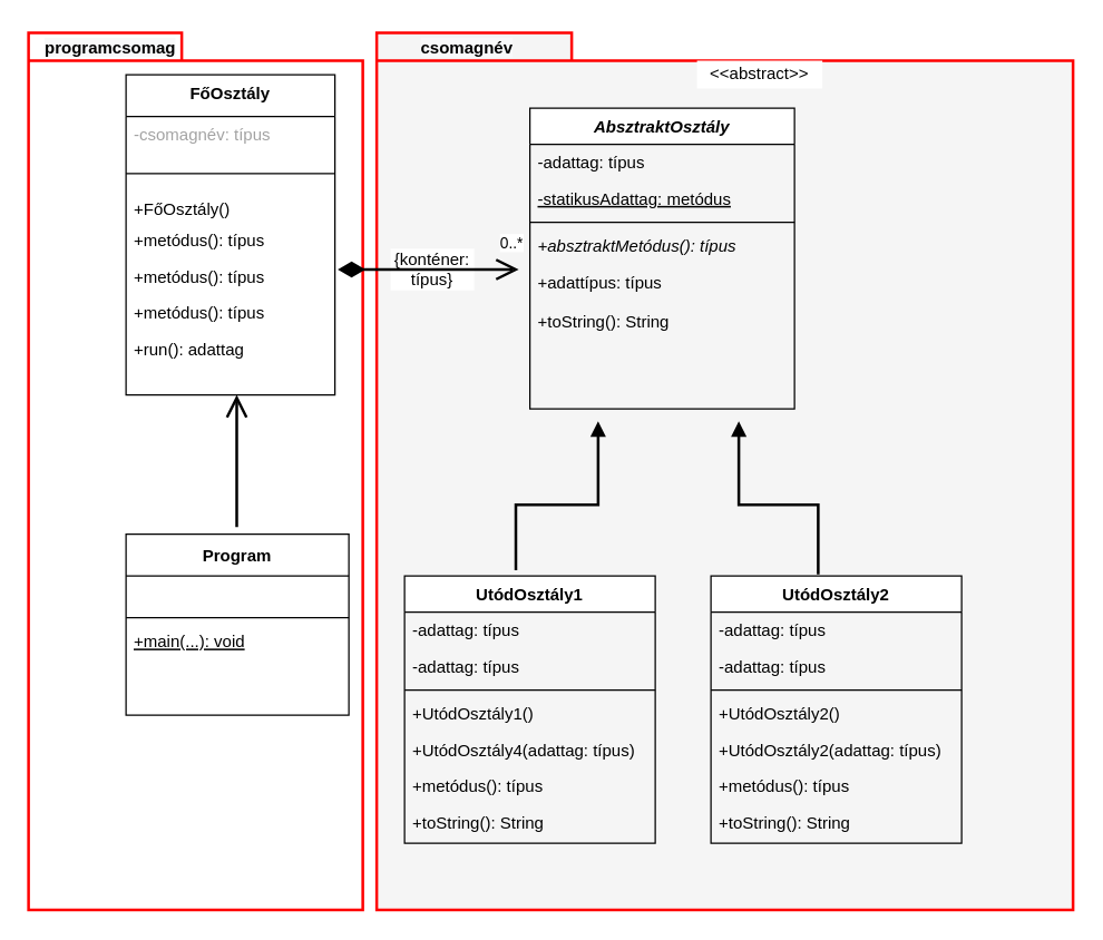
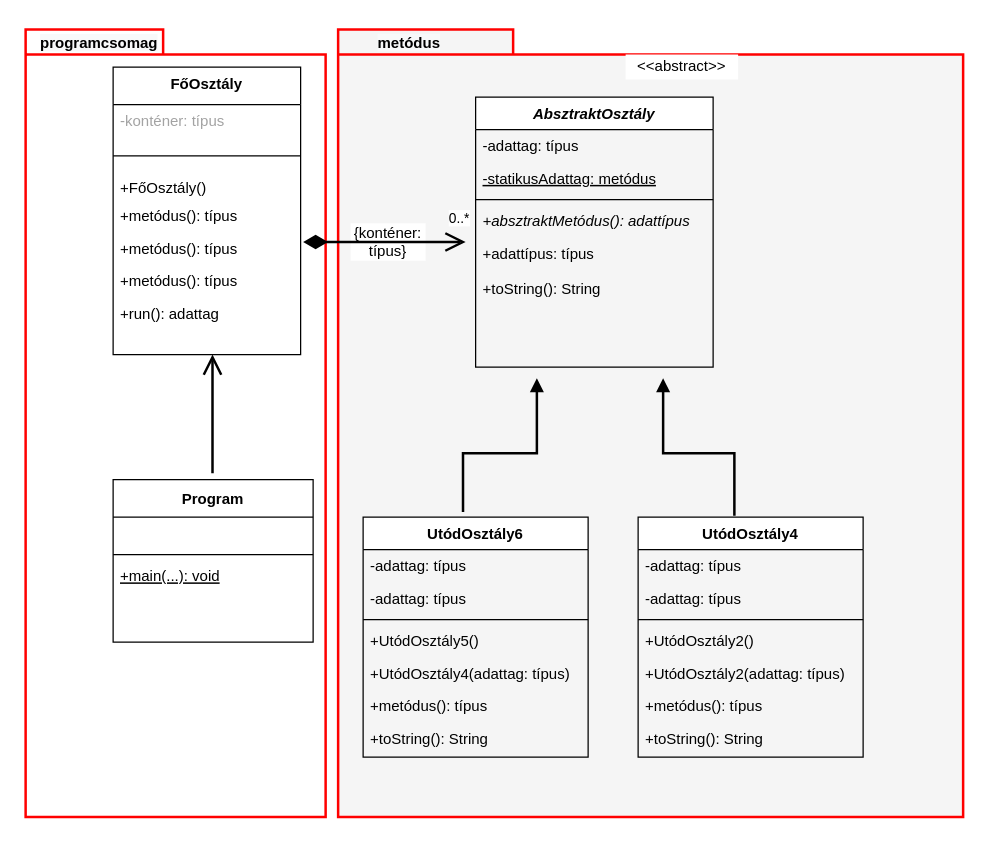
  <mxCell id="0" />
  <mxCell id="1" parent="0" />
  <mxCell id="2" value="" style="shape=folder;fontStyle=1;spacingTop=10;tabWidth=140;tabHeight=20;tabPosition=left;html=1;strokeWidth=2;fillColor=#f5f5f5;strokeColor=#FF0000;fontColor=#333333;" vertex="1" parent="1"><mxGeometry x="270" y="23" width="500" height="630" as="geometry" /></mxCell>
- <mxCell id="3" value="UtódOsztály1" style="swimlane;fontStyle=1;align=center;verticalAlign=top;childLayout=stackLayout;horizontal=1;startSize=26;horizontalStack=0;resizeParent=1;resizeLast=0;collapsible=1;marginBottom=0;rounded=0;shadow=0;strokeWidth=1;" parent="1" vertex="1"><mxGeometry x="290" y="413" width="180" height="192" as="geometry"><mxRectangle x="340" y="380" width="170" height="26" as="alternateBounds" /></mxGeometry></mxCell>
+ <mxCell id="3" value="UtódOsztály6" style="swimlane;fontStyle=1;align=center;verticalAlign=top;childLayout=stackLayout;horizontal=1;startSize=26;horizontalStack=0;resizeParent=1;resizeLast=0;collapsible=1;marginBottom=0;rounded=0;shadow=0;strokeWidth=1;" parent="1" vertex="1"><mxGeometry x="290" y="413" width="180" height="192" as="geometry"><mxRectangle x="340" y="380" width="170" height="26" as="alternateBounds" /></mxGeometry></mxCell>
  <mxCell id="4" value="-adattag: típus" style="text;align=left;verticalAlign=top;spacingLeft=4;spacingRight=4;overflow=hidden;rotatable=0;points=[[0,0.5],[1,0.5]];portConstraint=eastwest;" parent="3" vertex="1"><mxGeometry y="26" width="180" height="26" as="geometry" /></mxCell>
  <mxCell id="5" value="-adattag: típus" style="text;align=left;verticalAlign=top;spacingLeft=4;spacingRight=4;overflow=hidden;rotatable=0;points=[[0,0.5],[1,0.5]];portConstraint=eastwest;" vertex="1" parent="3"><mxGeometry y="52" width="180" height="26" as="geometry" /></mxCell>
  <mxCell id="6" value="" style="line;html=1;strokeWidth=1;align=left;verticalAlign=middle;spacingTop=-1;spacingLeft=3;spacingRight=3;rotatable=0;labelPosition=right;points=[];portConstraint=eastwest;" parent="3" vertex="1"><mxGeometry y="78" width="180" height="8" as="geometry" /></mxCell>
- <mxCell id="7" value="+UtódOsztály1()" style="text;align=left;verticalAlign=top;spacingLeft=4;spacingRight=4;overflow=hidden;rotatable=0;points=[[0,0.5],[1,0.5]];portConstraint=eastwest;" vertex="1" parent="3"><mxGeometry y="86" width="180" height="26" as="geometry" /></mxCell>
+ <mxCell id="7" value="+UtódOsztály5()" style="text;align=left;verticalAlign=top;spacingLeft=4;spacingRight=4;overflow=hidden;rotatable=0;points=[[0,0.5],[1,0.5]];portConstraint=eastwest;" vertex="1" parent="3"><mxGeometry y="86" width="180" height="26" as="geometry" /></mxCell>
  <mxCell id="8" value="+UtódOsztály4(adattag: típus)" style="text;align=left;verticalAlign=top;spacingLeft=4;spacingRight=4;overflow=hidden;rotatable=0;points=[[0,0.5],[1,0.5]];portConstraint=eastwest;" vertex="1" parent="3"><mxGeometry y="112" width="180" height="26" as="geometry" /></mxCell>
  <mxCell id="9" value="+metódus(): típus" style="text;align=left;verticalAlign=top;spacingLeft=4;spacingRight=4;overflow=hidden;rotatable=0;points=[[0,0.5],[1,0.5]];portConstraint=eastwest;" vertex="1" parent="3"><mxGeometry y="138" width="180" height="26" as="geometry" /></mxCell>
  <mxCell id="10" value="+toString(): String" style="text;align=left;verticalAlign=top;spacingLeft=4;spacingRight=4;overflow=hidden;rotatable=0;points=[[0,0.5],[1,0.5]];portConstraint=eastwest;" vertex="1" parent="3"><mxGeometry y="164" width="180" height="28" as="geometry" /></mxCell>
  <mxCell id="11" value="AbsztraktOsztály" style="swimlane;fontStyle=3;align=center;verticalAlign=top;childLayout=stackLayout;horizontal=1;startSize=26;horizontalStack=0;resizeParent=1;resizeLast=0;collapsible=1;marginBottom=0;rounded=0;shadow=0;strokeWidth=1;" parent="1" vertex="1"><mxGeometry x="380" y="77" width="190" height="216" as="geometry"><mxRectangle x="550" y="140" width="160" height="26" as="alternateBounds" /></mxGeometry></mxCell>
  <mxCell id="12" value="-adattag: típus" style="text;align=left;verticalAlign=top;spacingLeft=4;spacingRight=4;overflow=hidden;rotatable=0;points=[[0,0.5],[1,0.5]];portConstraint=eastwest;" parent="11" vertex="1"><mxGeometry y="26" width="190" height="26" as="geometry" /></mxCell>
  <mxCell id="13" value="-statikusAdattag: metódus" style="text;align=left;verticalAlign=top;spacingLeft=4;spacingRight=4;overflow=hidden;rotatable=0;points=[[0,0.5],[1,0.5]];portConstraint=eastwest;fontStyle=4" vertex="1" parent="11"><mxGeometry y="52" width="190" height="26" as="geometry" /></mxCell>
  <mxCell id="14" value="" style="line;html=1;strokeWidth=1;align=left;verticalAlign=middle;spacingTop=-1;spacingLeft=3;spacingRight=3;rotatable=0;labelPosition=right;points=[];portConstraint=eastwest;" parent="11" vertex="1"><mxGeometry y="78" width="190" height="8" as="geometry" /></mxCell>
- <mxCell id="15" value="+absztraktMetódus(): típus" style="text;align=left;verticalAlign=top;spacingLeft=4;spacingRight=4;overflow=hidden;rotatable=0;points=[[0,0.5],[1,0.5]];portConstraint=eastwest;fontStyle=2" parent="11" vertex="1"><mxGeometry y="86" width="190" height="26" as="geometry" /></mxCell>
+ <mxCell id="15" value="+absztraktMetódus(): adattípus" style="text;align=left;verticalAlign=top;spacingLeft=4;spacingRight=4;overflow=hidden;rotatable=0;points=[[0,0.5],[1,0.5]];portConstraint=eastwest;fontStyle=2" parent="11" vertex="1"><mxGeometry y="86" width="190" height="26" as="geometry" /></mxCell>
  <mxCell id="16" value="+adattípus: típus" style="text;align=left;verticalAlign=top;spacingLeft=4;spacingRight=4;overflow=hidden;rotatable=0;points=[[0,0.5],[1,0.5]];portConstraint=eastwest;" parent="11" vertex="1"><mxGeometry y="112" width="190" height="28" as="geometry" /></mxCell>
  <mxCell id="17" value="+toString(): String" style="text;align=left;verticalAlign=top;spacingLeft=4;spacingRight=4;overflow=hidden;rotatable=0;points=[[0,0.5],[1,0.5]];portConstraint=eastwest;" vertex="1" parent="11"><mxGeometry y="140" width="190" height="28" as="geometry" /></mxCell>
  <mxCell id="18" value="&amp;lt;&amp;lt;abstract&amp;gt;&amp;gt;" style="rounded=0;whiteSpace=wrap;html=1;fontColor=#000000;strokeWidth=0;fillColor=default;gradientColor=none;strokeColor=none;" vertex="1" parent="1"><mxGeometry x="500" y="43" width="90" height="20" as="geometry" /></mxCell>
  <mxCell id="19" value="{konténer: típus}" style="rounded=0;whiteSpace=wrap;html=1;fontColor=#000000;strokeWidth=0;fillColor=default;gradientColor=none;strokeColor=none;" vertex="1" parent="1"><mxGeometry x="280" y="178" width="60" height="30" as="geometry" /></mxCell>
- <mxCell id="20" value="UtódOsztály2" style="swimlane;fontStyle=1;align=center;verticalAlign=top;childLayout=stackLayout;horizontal=1;startSize=26;horizontalStack=0;resizeParent=1;resizeLast=0;collapsible=1;marginBottom=0;rounded=0;shadow=0;strokeWidth=1;" vertex="1" parent="1"><mxGeometry x="510" y="413" width="180" height="192" as="geometry"><mxRectangle x="340" y="380" width="170" height="26" as="alternateBounds" /></mxGeometry></mxCell>
+ <mxCell id="20" value="UtódOsztály4" style="swimlane;fontStyle=1;align=center;verticalAlign=top;childLayout=stackLayout;horizontal=1;startSize=26;horizontalStack=0;resizeParent=1;resizeLast=0;collapsible=1;marginBottom=0;rounded=0;shadow=0;strokeWidth=1;" vertex="1" parent="1"><mxGeometry x="510" y="413" width="180" height="192" as="geometry"><mxRectangle x="340" y="380" width="170" height="26" as="alternateBounds" /></mxGeometry></mxCell>
  <mxCell id="21" value="-adattag: típus" style="text;align=left;verticalAlign=top;spacingLeft=4;spacingRight=4;overflow=hidden;rotatable=0;points=[[0,0.5],[1,0.5]];portConstraint=eastwest;" vertex="1" parent="20"><mxGeometry y="26" width="180" height="26" as="geometry" /></mxCell>
  <mxCell id="22" value="-adattag: típus" style="text;align=left;verticalAlign=top;spacingLeft=4;spacingRight=4;overflow=hidden;rotatable=0;points=[[0,0.5],[1,0.5]];portConstraint=eastwest;" vertex="1" parent="20"><mxGeometry y="52" width="180" height="26" as="geometry" /></mxCell>
  <mxCell id="23" value="" style="line;html=1;strokeWidth=1;align=left;verticalAlign=middle;spacingTop=-1;spacingLeft=3;spacingRight=3;rotatable=0;labelPosition=right;points=[];portConstraint=eastwest;" vertex="1" parent="20"><mxGeometry y="78" width="180" height="8" as="geometry" /></mxCell>
  <mxCell id="24" value="+UtódOsztály2()" style="text;align=left;verticalAlign=top;spacingLeft=4;spacingRight=4;overflow=hidden;rotatable=0;points=[[0,0.5],[1,0.5]];portConstraint=eastwest;" vertex="1" parent="20"><mxGeometry y="86" width="180" height="26" as="geometry" /></mxCell>
  <mxCell id="25" value="+UtódOsztály2(adattag: típus)" style="text;align=left;verticalAlign=top;spacingLeft=4;spacingRight=4;overflow=hidden;rotatable=0;points=[[0,0.5],[1,0.5]];portConstraint=eastwest;" vertex="1" parent="20"><mxGeometry y="112" width="180" height="26" as="geometry" /></mxCell>
  <mxCell id="26" value="+metódus(): típus" style="text;align=left;verticalAlign=top;spacingLeft=4;spacingRight=4;overflow=hidden;rotatable=0;points=[[0,0.5],[1,0.5]];portConstraint=eastwest;" vertex="1" parent="20"><mxGeometry y="138" width="180" height="26" as="geometry" /></mxCell>
  <mxCell id="27" value="+toString(): String" style="text;align=left;verticalAlign=top;spacingLeft=4;spacingRight=4;overflow=hidden;rotatable=0;points=[[0,0.5],[1,0.5]];portConstraint=eastwest;" vertex="1" parent="20"><mxGeometry y="164" width="180" height="28" as="geometry" /></mxCell>
  <mxCell id="28" value="" style="endArrow=block;endFill=1;html=1;edgeStyle=orthogonalEdgeStyle;align=left;verticalAlign=top;rounded=0;fontColor=#A3A3A3;exitX=0.444;exitY=-0.016;exitDx=0;exitDy=0;exitPerimeter=0;strokeWidth=2;" edge="1" parent="1"><mxGeometry x="-1" relative="1" as="geometry"><mxPoint x="369.92" y="408.928" as="sourcePoint" /><mxPoint x="429" y="302" as="targetPoint" /><Array as="points"><mxPoint x="370" y="362" /><mxPoint x="429" y="362" /></Array></mxGeometry></mxCell>
  <mxCell id="29" value="" style="endArrow=block;endFill=1;html=1;edgeStyle=orthogonalEdgeStyle;align=left;verticalAlign=top;rounded=0;fontColor=#A3A3A3;strokeWidth=2;" edge="1" parent="1"><mxGeometry x="-1" relative="1" as="geometry"><mxPoint x="587" y="412" as="sourcePoint" /><mxPoint x="530" y="302" as="targetPoint" /><Array as="points"><mxPoint x="587" y="362" /><mxPoint x="530" y="362" /></Array></mxGeometry></mxCell>
- <mxCell id="30" value="&lt;span style=&quot;color: rgb(0 , 0 , 0) ; font-family: &amp;#34;helvetica&amp;#34; ; font-size: 12px ; font-style: normal ; font-weight: 700 ; letter-spacing: normal ; text-align: center ; text-indent: 0px ; text-transform: none ; word-spacing: 0px ; background-color: rgb(248 , 249 , 250) ; display: inline ; float: none&quot;&gt;csomagnév&lt;/span&gt;" style="text;whiteSpace=wrap;html=1;fontColor=#A3A3A3;" vertex="1" parent="1"><mxGeometry x="300" y="20" width="70" height="30" as="geometry" /></mxCell>
+ <mxCell id="30" value="&lt;span style=&quot;color: rgb(0 , 0 , 0) ; font-family: &amp;#34;helvetica&amp;#34; ; font-size: 12px ; font-style: normal ; font-weight: 700 ; letter-spacing: normal ; text-align: center ; text-indent: 0px ; text-transform: none ; word-spacing: 0px ; background-color: rgb(248 , 249 , 250) ; display: inline ; float: none&quot;&gt;metódus&lt;/span&gt;" style="text;whiteSpace=wrap;html=1;fontColor=#A3A3A3;" vertex="1" parent="1"><mxGeometry x="300" y="20" width="70" height="30" as="geometry" /></mxCell>
  <mxCell id="31" value="" style="shape=folder;fontStyle=1;spacingTop=10;tabWidth=110;tabHeight=20;tabPosition=left;html=1;fontColor=#A3A3A3;strokeColor=#FF0000;strokeWidth=2;fillColor=default;gradientColor=none;" vertex="1" parent="1"><mxGeometry x="20" y="23" width="240" height="630" as="geometry" /></mxCell>
  <mxCell id="32" value="FőOsztály" style="swimlane;fontStyle=1;align=center;verticalAlign=top;childLayout=stackLayout;horizontal=1;startSize=30;horizontalStack=0;resizeParent=1;resizeLast=0;collapsible=1;marginBottom=0;rounded=0;shadow=0;strokeWidth=1;" parent="1" vertex="1"><mxGeometry x="90" y="53" width="150" height="230" as="geometry"><mxRectangle x="230" y="140" width="160" height="26" as="alternateBounds" /></mxGeometry></mxCell>
- <mxCell id="33" value="-csomagnév: típus" style="text;align=left;verticalAlign=top;spacingLeft=4;spacingRight=4;overflow=hidden;rotatable=0;points=[[0,0.5],[1,0.5]];portConstraint=eastwest;fontColor=#A3A3A3;" vertex="1" parent="32"><mxGeometry y="30" width="150" height="26" as="geometry" /></mxCell>
+ <mxCell id="33" value="-konténer: típus" style="text;align=left;verticalAlign=top;spacingLeft=4;spacingRight=4;overflow=hidden;rotatable=0;points=[[0,0.5],[1,0.5]];portConstraint=eastwest;fontColor=#A3A3A3;" vertex="1" parent="32"><mxGeometry y="30" width="150" height="26" as="geometry" /></mxCell>
  <mxCell id="34" value="" style="line;html=1;strokeWidth=1;align=left;verticalAlign=middle;spacingTop=-1;spacingLeft=3;spacingRight=3;rotatable=0;labelPosition=right;points=[];portConstraint=eastwest;" vertex="1" parent="32"><mxGeometry y="56" width="150" height="30" as="geometry" /></mxCell>
  <mxCell id="35" value="+FőOsztály()" style="text;align=left;verticalAlign=middle;spacingLeft=4;spacingRight=4;overflow=hidden;rotatable=0;points=[[0,0.5],[1,0.5]];portConstraint=eastwest;fontStyle=0" vertex="1" parent="32"><mxGeometry y="86" width="150" height="20" as="geometry" /></mxCell>
  <mxCell id="36" value="+metódus(): típus" style="text;align=left;verticalAlign=top;spacingLeft=4;spacingRight=4;overflow=hidden;rotatable=0;points=[[0,0.5],[1,0.5]];portConstraint=eastwest;" vertex="1" parent="32"><mxGeometry y="106" width="150" height="26" as="geometry" /></mxCell>
  <mxCell id="37" value="+metódus(): típus" style="text;align=left;verticalAlign=top;spacingLeft=4;spacingRight=4;overflow=hidden;rotatable=0;points=[[0,0.5],[1,0.5]];portConstraint=eastwest;" vertex="1" parent="32"><mxGeometry y="132" width="150" height="26" as="geometry" /></mxCell>
  <mxCell id="38" value="+metódus(): típus" style="text;align=left;verticalAlign=top;spacingLeft=4;spacingRight=4;overflow=hidden;rotatable=0;points=[[0,0.5],[1,0.5]];portConstraint=eastwest;" vertex="1" parent="32"><mxGeometry y="158" width="150" height="26" as="geometry" /></mxCell>
  <mxCell id="39" value="+run(): adattag" style="text;align=left;verticalAlign=top;spacingLeft=4;spacingRight=4;overflow=hidden;rotatable=0;points=[[0,0.5],[1,0.5]];portConstraint=eastwest;" vertex="1" parent="32"><mxGeometry y="184" width="150" height="26" as="geometry" /></mxCell>
  <mxCell id="40" value="Program" style="swimlane;fontStyle=1;align=center;verticalAlign=middle;childLayout=stackLayout;horizontal=1;startSize=30;horizontalStack=0;resizeParent=1;resizeLast=0;collapsible=1;marginBottom=0;rounded=0;shadow=0;strokeWidth=1;labelPosition=center;verticalLabelPosition=middle;" parent="1" vertex="1"><mxGeometry x="90" y="383" width="160" height="130" as="geometry"><mxRectangle x="130" y="380" width="160" height="26" as="alternateBounds" /></mxGeometry></mxCell>
  <mxCell id="41" value="&#10;  " style="text;align=left;verticalAlign=top;spacingLeft=4;spacingRight=4;overflow=hidden;rotatable=0;points=[[0,0.5],[1,0.5]];portConstraint=eastwest;rounded=0;shadow=0;html=0;" parent="40" vertex="1"><mxGeometry y="30" width="160" height="26" as="geometry" /></mxCell>
  <mxCell id="42" value="" style="line;html=1;strokeWidth=1;align=left;verticalAlign=middle;spacingTop=-1;spacingLeft=3;spacingRight=3;rotatable=0;labelPosition=right;points=[];portConstraint=eastwest;" parent="40" vertex="1"><mxGeometry y="56" width="160" height="8" as="geometry" /></mxCell>
  <mxCell id="43" value="+main(...): void" style="text;align=left;verticalAlign=top;spacingLeft=4;spacingRight=4;overflow=hidden;rotatable=0;points=[[0,0.5],[1,0.5]];portConstraint=eastwest;fontStyle=4" vertex="1" parent="40"><mxGeometry y="64" width="160" height="26" as="geometry" /></mxCell>
  <mxCell id="44" value="" style="endArrow=open;endFill=1;endSize=12;html=1;rounded=0;strokeWidth=2;" edge="1" parent="1"><mxGeometry width="160" relative="1" as="geometry"><mxPoint x="169.5" y="378" as="sourcePoint" /><mxPoint x="169.5" y="283" as="targetPoint" /></mxGeometry></mxCell>
  <mxCell id="45" value="0..*" style="endArrow=open;html=1;endSize=12;startArrow=diamondThin;startSize=14;startFill=1;edgeStyle=orthogonalEdgeStyle;align=left;verticalAlign=bottom;rounded=0;fontColor=#000000;strokeWidth=2;" edge="1" parent="1"><mxGeometry x="0.765" y="10" relative="1" as="geometry"><mxPoint x="242" y="193" as="sourcePoint" /><mxPoint x="372" y="193" as="targetPoint" /><mxPoint as="offset" /></mxGeometry></mxCell>
  <mxCell id="46" value="&lt;span style=&quot;color: rgb(0 , 0 , 0) ; font-family: &amp;#34;helvetica&amp;#34; ; font-size: 12px ; font-style: normal ; font-weight: 700 ; letter-spacing: normal ; text-align: center ; text-indent: 0px ; text-transform: none ; word-spacing: 0px ; background-color: rgb(248 , 249 , 250) ; display: inline ; float: none&quot;&gt;programcsomag&lt;/span&gt;" style="text;whiteSpace=wrap;html=1;fontColor=#A3A3A3;" vertex="1" parent="1"><mxGeometry x="30" y="20" width="70" height="30" as="geometry" /></mxCell>
